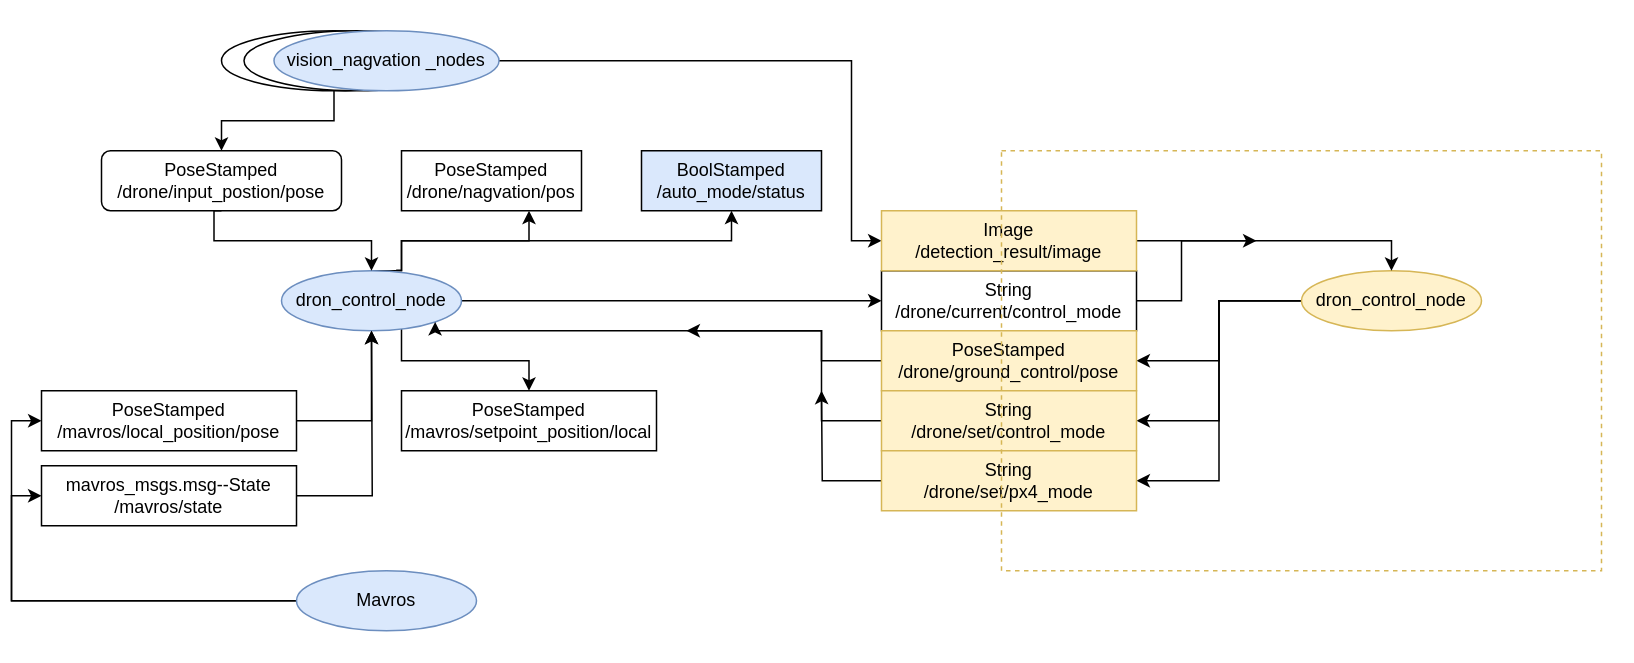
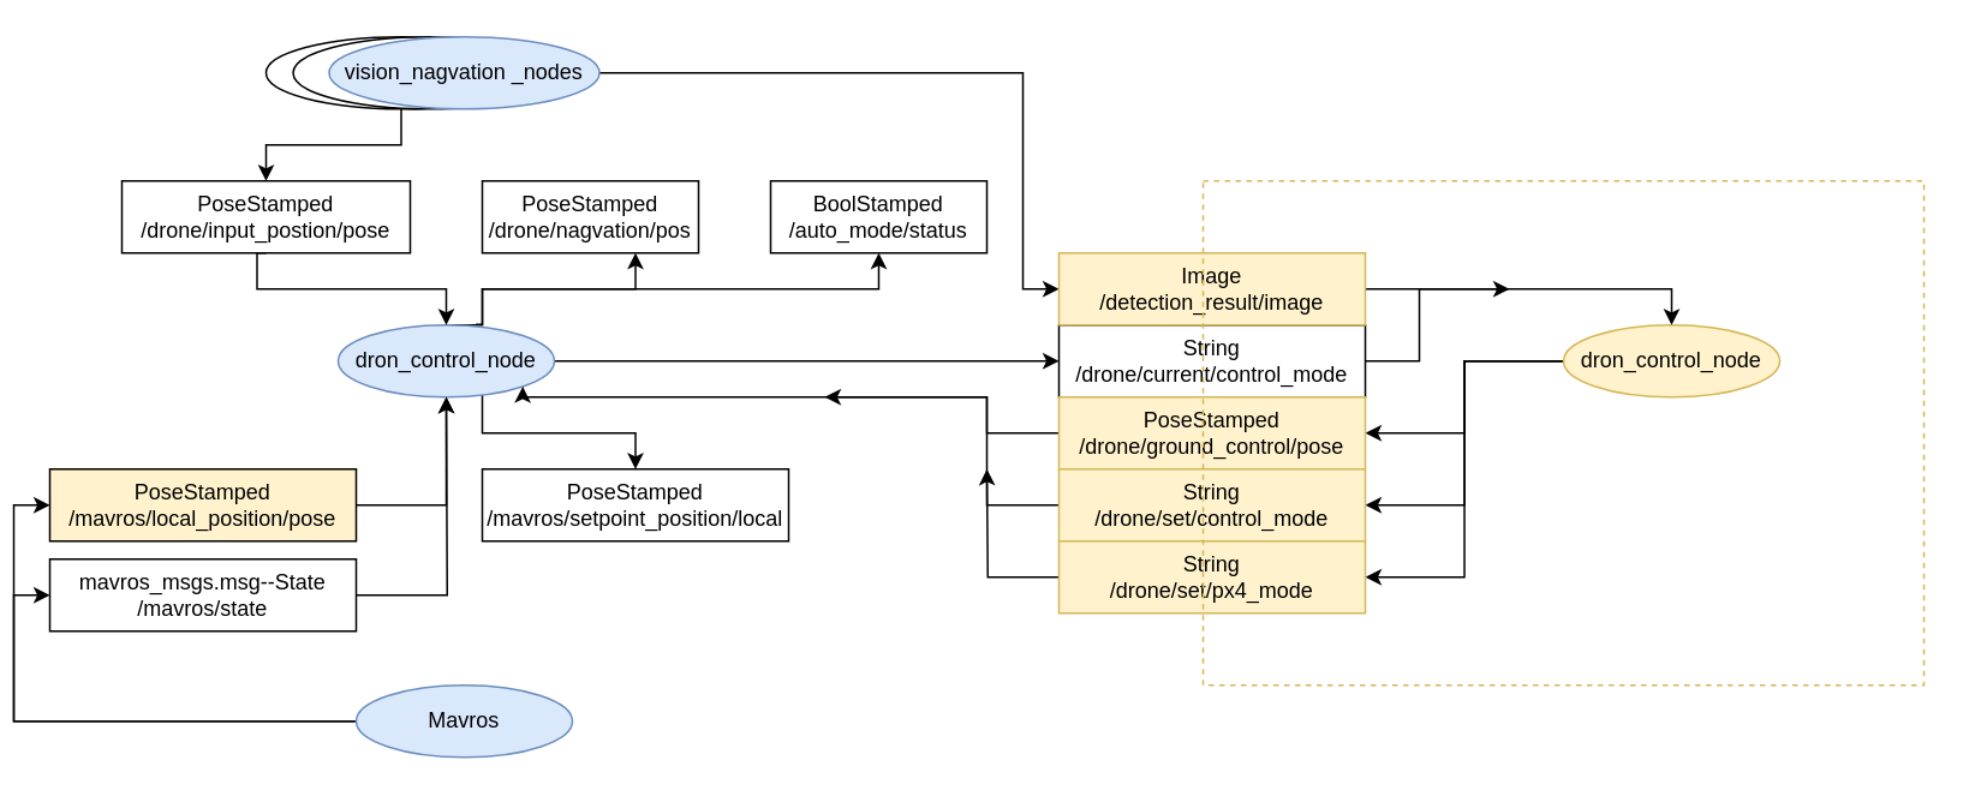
  <mxCell id="0" />
  <mxCell id="1" parent="0" />
  <mxCell id="2" style="edgeStyle=orthogonalEdgeStyle;rounded=0;orthogonalLoop=1;jettySize=auto;html=1;exitX=1;exitY=1;exitDx=0;exitDy=0;" edge="1" parent="1" source="6" target="18"><mxGeometry relative="1" as="geometry"><Array as="points"><mxPoint x="260" y="214" /><mxPoint x="260" y="240" /><mxPoint x="345" y="240" /></Array></mxGeometry></mxCell>
  <mxCell id="3" style="edgeStyle=orthogonalEdgeStyle;rounded=0;orthogonalLoop=1;jettySize=auto;html=1;exitX=0.637;exitY=-0.01;exitDx=0;exitDy=0;exitPerimeter=0;" edge="1" parent="1" source="6" target="24"><mxGeometry relative="1" as="geometry"><Array as="points"><mxPoint x="260" y="180" /><mxPoint x="260" y="160" /><mxPoint x="345" y="160" /></Array></mxGeometry></mxCell>
  <mxCell id="4" style="edgeStyle=orthogonalEdgeStyle;rounded=0;orthogonalLoop=1;jettySize=auto;html=1;exitX=0.5;exitY=0;exitDx=0;exitDy=0;entryX=0.5;entryY=1;entryDx=0;entryDy=0;" edge="1" parent="1" source="6" target="27"><mxGeometry relative="1" as="geometry"><Array as="points"><mxPoint x="260" y="180" /><mxPoint x="260" y="160" /><mxPoint x="480" y="160" /></Array></mxGeometry></mxCell>
  <mxCell id="5" style="edgeStyle=orthogonalEdgeStyle;rounded=0;orthogonalLoop=1;jettySize=auto;html=1;exitX=1;exitY=0.5;exitDx=0;exitDy=0;entryX=0;entryY=0.5;entryDx=0;entryDy=0;" edge="1" parent="1" source="6" target="29"><mxGeometry relative="1" as="geometry" /></mxCell>
  <mxCell id="6" value="&lt;div&gt;dron_control_node&lt;/div&gt;" style="ellipse;whiteSpace=wrap;html=1;fillColor=#dae8fc;strokeColor=#6c8ebf;" vertex="1" parent="1"><mxGeometry x="180" y="180" width="120" height="40" as="geometry" /></mxCell>
  <mxCell id="7" style="edgeStyle=orthogonalEdgeStyle;rounded=0;orthogonalLoop=1;jettySize=auto;html=1;exitX=0;exitY=0.5;exitDx=0;exitDy=0;entryX=0;entryY=0.5;entryDx=0;entryDy=0;" edge="1" parent="1" source="9" target="15"><mxGeometry relative="1" as="geometry" /></mxCell>
  <mxCell id="8" style="edgeStyle=orthogonalEdgeStyle;rounded=0;orthogonalLoop=1;jettySize=auto;html=1;exitX=0;exitY=0.5;exitDx=0;exitDy=0;entryX=0;entryY=0.5;entryDx=0;entryDy=0;" edge="1" parent="1" source="9" target="17"><mxGeometry relative="1" as="geometry" /></mxCell>
  <mxCell id="9" value="&lt;div&gt;Mavros&lt;/div&gt;" style="ellipse;whiteSpace=wrap;html=1;fillColor=#dae8fc;strokeColor=#6c8ebf;" vertex="1" parent="1"><mxGeometry x="190" y="380" width="120" height="40" as="geometry" /></mxCell>
  <mxCell id="10" style="edgeStyle=orthogonalEdgeStyle;rounded=0;orthogonalLoop=1;jettySize=auto;html=1;exitX=0;exitY=0.5;exitDx=0;exitDy=0;entryX=1;entryY=0.5;entryDx=0;entryDy=0;" edge="1" parent="1" source="13" target="35"><mxGeometry relative="1" as="geometry" /></mxCell>
  <mxCell id="11" style="edgeStyle=orthogonalEdgeStyle;rounded=0;orthogonalLoop=1;jettySize=auto;html=1;exitX=0;exitY=0.5;exitDx=0;exitDy=0;entryX=1;entryY=0.5;entryDx=0;entryDy=0;" edge="1" parent="1" source="13" target="33"><mxGeometry relative="1" as="geometry" /></mxCell>
  <mxCell id="12" style="edgeStyle=orthogonalEdgeStyle;rounded=0;orthogonalLoop=1;jettySize=auto;html=1;exitX=0;exitY=0.5;exitDx=0;exitDy=0;entryX=1;entryY=0.5;entryDx=0;entryDy=0;" edge="1" parent="1" source="13" target="31"><mxGeometry relative="1" as="geometry" /></mxCell>
  <mxCell id="13" value="&lt;div&gt;dron_control_node&lt;/div&gt;" style="ellipse;whiteSpace=wrap;html=1;fillColor=#fff2cc;strokeColor=#d6b656;" vertex="1" parent="1"><mxGeometry x="860" y="180" width="120" height="40" as="geometry" /></mxCell>
  <mxCell id="14" style="edgeStyle=orthogonalEdgeStyle;rounded=0;orthogonalLoop=1;jettySize=auto;html=1;exitX=1;exitY=0.5;exitDx=0;exitDy=0;entryX=0.5;entryY=1;entryDx=0;entryDy=0;" edge="1" parent="1" source="15" target="6"><mxGeometry relative="1" as="geometry" /></mxCell>
- <mxCell id="15" value="PoseStamped&lt;br&gt;/mavros/local_position/pose" style="rounded=0;whiteSpace=wrap;html=1;" vertex="1" parent="1"><mxGeometry y="260" width="170" height="40" as="geometry" x="20" /></mxCell>
+ <mxCell id="15" value="PoseStamped&lt;br&gt;/mavros/local_position/pose" style="rounded=0;whiteSpace=wrap;html=1;fillColor=#fff2cc;" vertex="1" parent="1"><mxGeometry y="260" width="170" height="40" as="geometry" x="20" /></mxCell>
  <mxCell id="16" style="edgeStyle=orthogonalEdgeStyle;rounded=0;orthogonalLoop=1;jettySize=auto;html=1;exitX=1;exitY=0.5;exitDx=0;exitDy=0;" edge="1" parent="1" source="17"><mxGeometry relative="1" as="geometry"><mxPoint x="240" y="220" as="targetPoint" /></mxGeometry></mxCell>
  <mxCell id="17" value="mavros_msgs.msg--State&lt;br&gt;/mavros/state" style="rounded=0;whiteSpace=wrap;html=1;" vertex="1" parent="1"><mxGeometry y="310" width="170" height="40" as="geometry" x="20" /></mxCell>
  <mxCell id="18" value="PoseStamped&lt;br&gt;/mavros/setpoint_position/local" style="rounded=0;whiteSpace=wrap;html=1;" vertex="1" parent="1"><mxGeometry x="260" y="260" width="170" height="40" as="geometry" /></mxCell>
  <mxCell id="19" style="edgeStyle=orthogonalEdgeStyle;rounded=0;orthogonalLoop=1;jettySize=auto;html=1;exitX=0.5;exitY=1;exitDx=0;exitDy=0;" edge="1" parent="1" source="20" target="26"><mxGeometry relative="1" as="geometry" /></mxCell>
  <mxCell id="20" value="" style="ellipse;whiteSpace=wrap;html=1;" vertex="1" parent="1"><mxGeometry x="140" y="20" width="150" height="40" as="geometry" /></mxCell>
  <mxCell id="21" value="" style="ellipse;whiteSpace=wrap;html=1;" vertex="1" parent="1"><mxGeometry x="155" y="20" width="150" height="40" as="geometry" /></mxCell>
  <mxCell id="22" style="edgeStyle=orthogonalEdgeStyle;rounded=0;orthogonalLoop=1;jettySize=auto;html=1;exitX=1;exitY=0.5;exitDx=0;exitDy=0;entryX=0;entryY=0.5;entryDx=0;entryDy=0;" edge="1" parent="1" source="23" target="37"><mxGeometry relative="1" as="geometry"><Array as="points"><mxPoint x="560" y="40" /><mxPoint x="560" y="160" /></Array></mxGeometry></mxCell>
  <mxCell id="23" value="&lt;div&gt;vision_nagvation&amp;nbsp;_nodes&lt;/div&gt;" style="ellipse;whiteSpace=wrap;html=1;fillColor=#dae8fc;strokeColor=#6c8ebf;" vertex="1" parent="1"><mxGeometry x="175" y="20" width="150" height="40" as="geometry" /></mxCell>
  <mxCell id="24" value="PoseStamped&lt;br&gt;/drone/nagvation/pos" style="rounded=0;whiteSpace=wrap;html=1;" vertex="1" parent="1"><mxGeometry x="260" y="100" width="120" height="40" as="geometry" /></mxCell>
  <mxCell id="25" style="edgeStyle=orthogonalEdgeStyle;rounded=0;orthogonalLoop=1;jettySize=auto;html=1;exitX=0.5;exitY=1;exitDx=0;exitDy=0;entryX=0.5;entryY=0;entryDx=0;entryDy=0;" edge="1" parent="1" source="26" target="6"><mxGeometry relative="1" as="geometry"><Array as="points"><mxPoint x="135" y="160" /><mxPoint x="240" y="160" /></Array></mxGeometry></mxCell>
- <mxCell id="26" value="PoseStamped&lt;br&gt;/drone/input_postion/pose" style="whiteSpace=wrap;html=1;rounded=1;" vertex="1" parent="1"><mxGeometry x="60" y="100" width="160" height="40" as="geometry" /></mxCell>
- <mxCell id="27" value="BoolStamped&lt;br&gt;/auto_mode/status" style="rounded=0;whiteSpace=wrap;html=1;fillColor=#dae8fc;" vertex="1" parent="1"><mxGeometry x="420" y="100" width="120" height="40" as="geometry" /></mxCell>
+ <mxCell id="26" value="PoseStamped&lt;br&gt;/drone/input_postion/pose" style="rounded=0;whiteSpace=wrap;html=1;" vertex="1" parent="1"><mxGeometry x="60" y="100" width="160" height="40" as="geometry" /></mxCell>
+ <mxCell id="27" value="BoolStamped&lt;br&gt;/auto_mode/status" style="rounded=0;whiteSpace=wrap;html=1;" vertex="1" parent="1"><mxGeometry x="420" y="100" width="120" height="40" as="geometry" /></mxCell>
  <mxCell id="28" style="edgeStyle=orthogonalEdgeStyle;rounded=0;orthogonalLoop=1;jettySize=auto;html=1;exitX=1;exitY=0.5;exitDx=0;exitDy=0;" edge="1" parent="1" source="29"><mxGeometry relative="1" as="geometry"><mxPoint x="830" y="160" as="targetPoint" /><Array as="points"><mxPoint x="780" y="200" /><mxPoint x="780" y="160" /></Array></mxGeometry></mxCell>
  <mxCell id="29" value="String&lt;br&gt;/drone/current/control_mode" style="rounded=0;whiteSpace=wrap;html=1;" vertex="1" parent="1"><mxGeometry x="580" y="180" width="170" height="40" as="geometry" /></mxCell>
  <mxCell id="30" style="edgeStyle=orthogonalEdgeStyle;rounded=0;orthogonalLoop=1;jettySize=auto;html=1;exitX=0;exitY=0.5;exitDx=0;exitDy=0;" edge="1" parent="1" source="31"><mxGeometry relative="1" as="geometry"><mxPoint x="450" y="220" as="targetPoint" /><Array as="points"><mxPoint x="540" y="240" /><mxPoint x="540" y="220" /><mxPoint x="470" y="220" /></Array></mxGeometry></mxCell>
  <mxCell id="31" value="PoseStamped&lt;br&gt;/drone/ground_control/pose" style="rounded=0;whiteSpace=wrap;html=1;fillColor=#fff2cc;strokeColor=#d6b656;" vertex="1" parent="1"><mxGeometry x="580" y="220" width="170" height="40" as="geometry" /></mxCell>
  <mxCell id="32" style="edgeStyle=orthogonalEdgeStyle;rounded=0;orthogonalLoop=1;jettySize=auto;html=1;exitX=0;exitY=0.5;exitDx=0;exitDy=0;entryX=1;entryY=1;entryDx=0;entryDy=0;" edge="1" parent="1" source="33" target="6"><mxGeometry relative="1" as="geometry"><mxPoint x="310" y="220" as="targetPoint" /><Array as="points"><mxPoint x="540" y="280" /><mxPoint x="540" y="220" /><mxPoint x="282" y="220" /></Array></mxGeometry></mxCell>
  <mxCell id="33" value="String&lt;br&gt;/drone/set/control_mode" style="rounded=0;whiteSpace=wrap;html=1;fillColor=#fff2cc;strokeColor=#d6b656;" vertex="1" parent="1"><mxGeometry x="580" y="260" width="170" height="40" as="geometry" /></mxCell>
  <mxCell id="34" style="edgeStyle=orthogonalEdgeStyle;rounded=0;orthogonalLoop=1;jettySize=auto;html=1;exitX=0;exitY=0.5;exitDx=0;exitDy=0;" edge="1" parent="1" source="35"><mxGeometry relative="1" as="geometry"><mxPoint x="540" y="260" as="targetPoint" /></mxGeometry></mxCell>
  <mxCell id="35" value="String&lt;br&gt;/drone/set/px4_mode" style="rounded=0;whiteSpace=wrap;html=1;fillColor=#fff2cc;strokeColor=#d6b656;" vertex="1" parent="1"><mxGeometry x="580" y="300" width="170" height="40" as="geometry" /></mxCell>
  <mxCell id="36" style="edgeStyle=orthogonalEdgeStyle;rounded=0;orthogonalLoop=1;jettySize=auto;html=1;exitX=1;exitY=0.5;exitDx=0;exitDy=0;entryX=0.5;entryY=0;entryDx=0;entryDy=0;" edge="1" parent="1" source="37" target="13"><mxGeometry relative="1" as="geometry" /></mxCell>
  <mxCell id="37" value="Image&lt;br&gt;/detection_result/image" style="rounded=0;whiteSpace=wrap;html=1;fillColor=#fff2cc;strokeColor=#d6b656;" vertex="1" parent="1"><mxGeometry x="580" y="140" width="170" height="40" as="geometry" /></mxCell>
  <mxCell id="38" value="" style="rounded=0;whiteSpace=wrap;html=1;fillColor=none;strokeColor=#d6b656;dashed=1;" vertex="1" parent="1"><mxGeometry x="660" y="100" width="400" height="280" as="geometry" /></mxCell>
